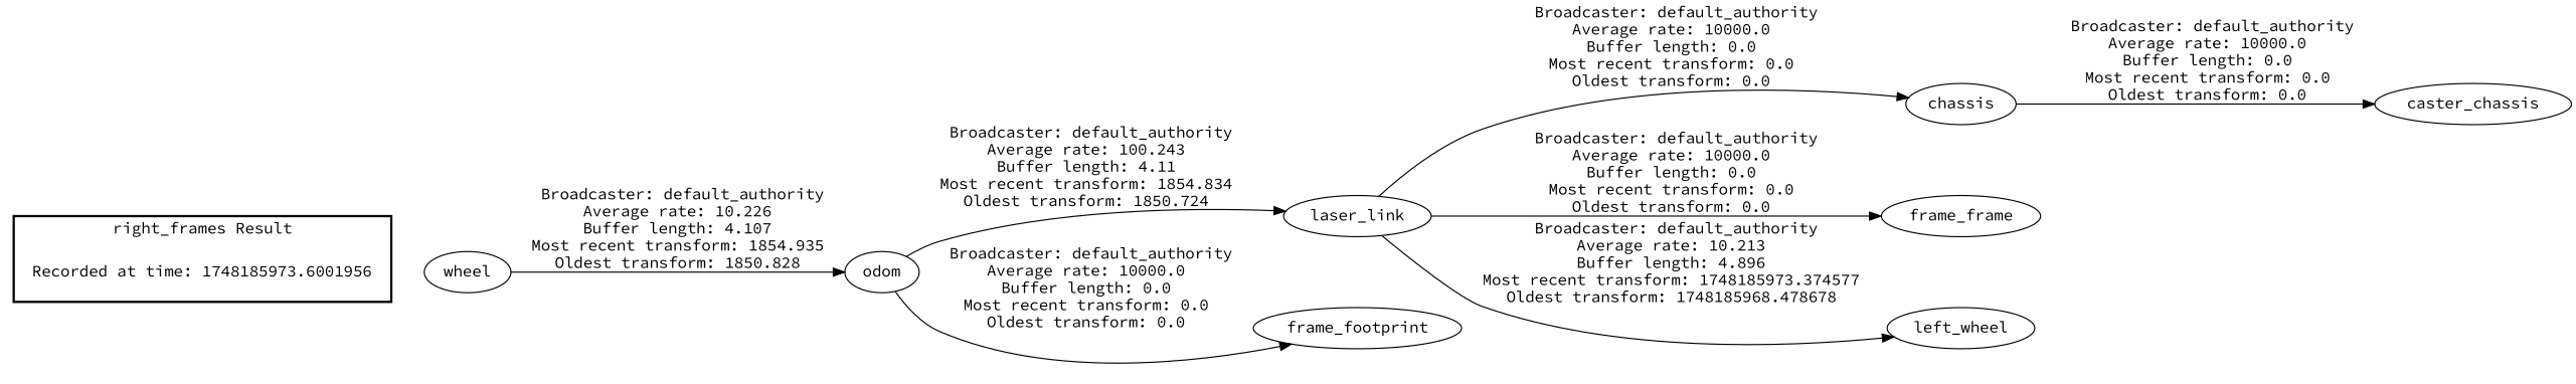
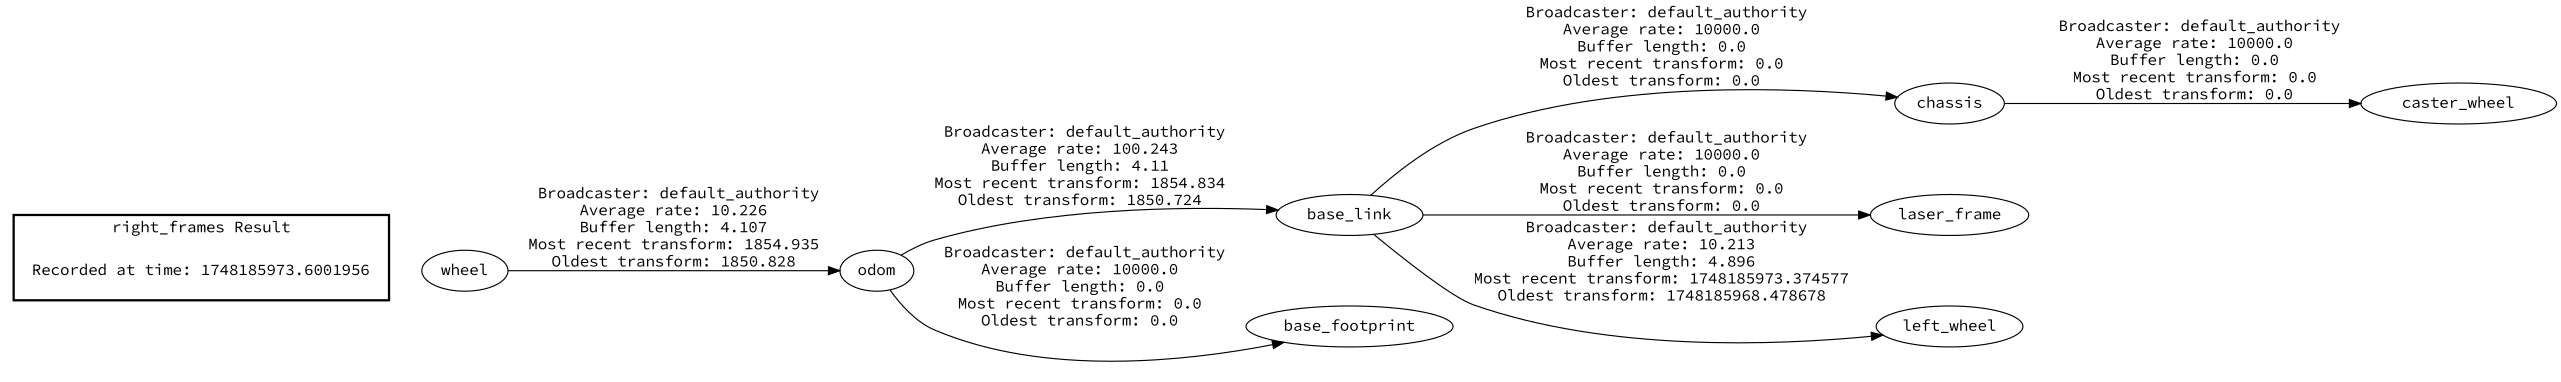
  digraph {
    fontname="Source Code Pro"
    rankdir=LR
    node [fontname="Source Code Pro"]
    edge [fontname="Source Code Pro"]
    "Recorded at time: 1748185973.6001956" [shape=plaintext]
    n2 [label=wheel]
-   base_link [label=laser_link]
+   base_link
    chassis
-   laser_frame [label=frame_frame]
+   laser_frame
    left_wheel
-   caster_wheel [label=caster_chassis]
+   caster_wheel
    odom
-   base_footprint [label=frame_footprint]
+   base_footprint
    subgraph cluster_1 {
      color=black
      label="right_frames Result"
      style=bold
      "Recorded at time: 1748185973.6001956"
    }
    "Recorded at time: 1748185973.6001956" -> n2 [style=invis]
    n2 -> odom [label=" Broadcaster: default_authority\nAverage rate: 10.226\nBuffer length: 4.107\nMost recent transform: 1854.935\nOldest transform: 1850.828\n"]
    base_link -> chassis [label=" Broadcaster: default_authority\nAverage rate: 10000.0\nBuffer length: 0.0\nMost recent transform: 0.0\nOldest transform: 0.0\n"]
    base_link -> laser_frame [label=" Broadcaster: default_authority\nAverage rate: 10000.0\nBuffer length: 0.0\nMost recent transform: 0.0\nOldest transform: 0.0\n"]
    base_link -> left_wheel [label=" Broadcaster: default_authority\nAverage rate: 10.213\nBuffer length: 4.896\nMost recent transform: 1748185973.374577\nOldest transform: 1748185968.478678\n"]
    chassis -> caster_wheel [label=" Broadcaster: default_authority\nAverage rate: 10000.0\nBuffer length: 0.0\nMost recent transform: 0.0\nOldest transform: 0.0\n"]
    odom -> base_link [label=" Broadcaster: default_authority\nAverage rate: 100.243\nBuffer length: 4.11\nMost recent transform: 1854.834\nOldest transform: 1850.724\n"]
    odom -> base_footprint [label=" Broadcaster: default_authority\nAverage rate: 10000.0\nBuffer length: 0.0\nMost recent transform: 0.0\nOldest transform: 0.0\n"]
  }
